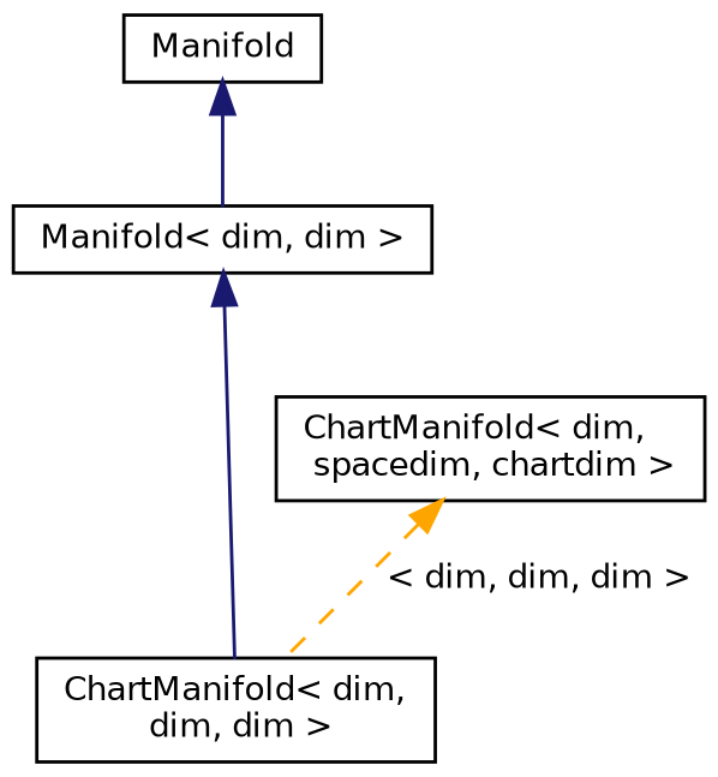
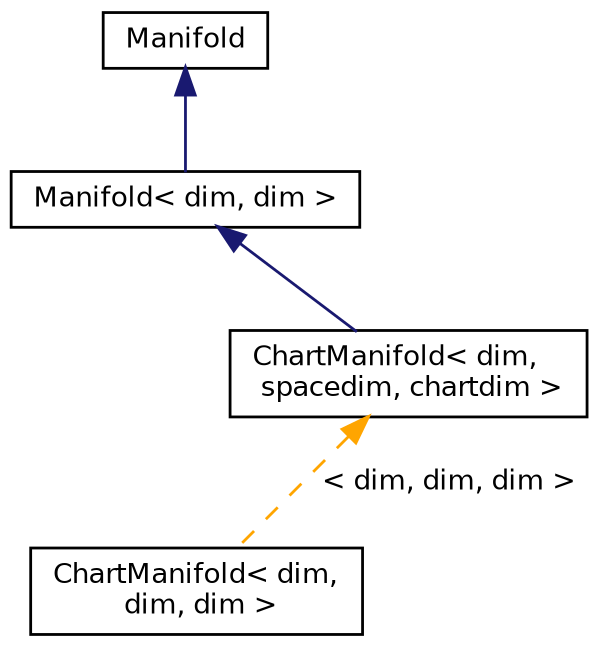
  digraph {
    node [color=black fillcolor=white fontname=Helvetica fontsize=10 shape=record style=filled]
    edge [color=midnightblue dir=back fontname=Helvetica fontsize=10 labelfontname=Helvetica labelfontsize=10 style=solid]
    n1 [height=0.2 label="ChartManifold\< dim,\l dim, dim \>" width=0.4]
    n2 [height=0.2 label="Manifold\< dim, dim \>" width=0.4]
    n3 [height=0.2 label="ChartManifold\< dim,\l spacedim, chartdim \>" width=0.4]
    n4 [height=0.2 label=Manifold width=0.4]
-   n2 -> n1
+   n2 -> n3
    n3 -> n1 [color=orange label=" \< dim, dim, dim \>" style=dashed]
    n4 -> n2
  }
